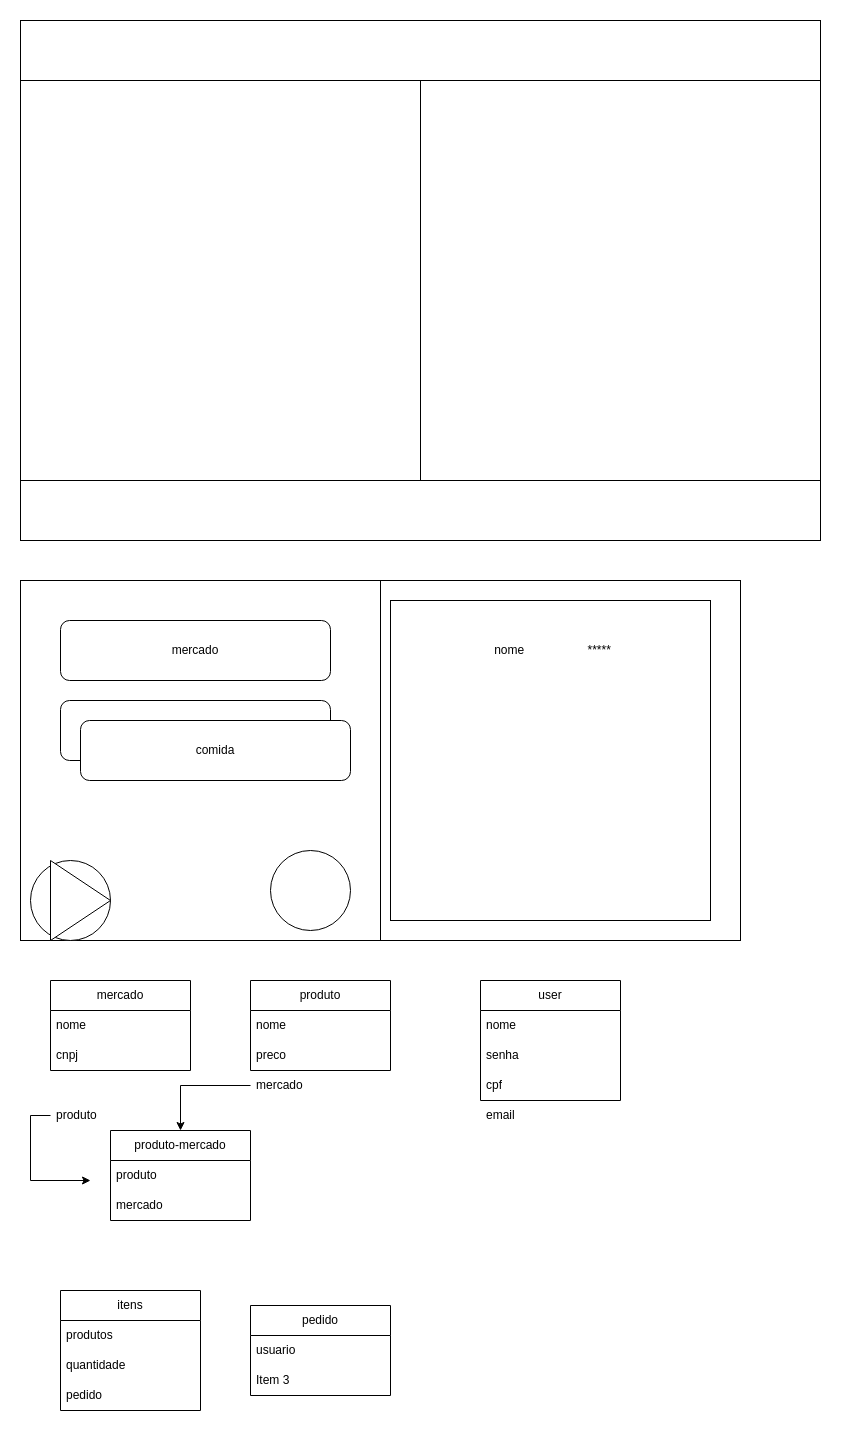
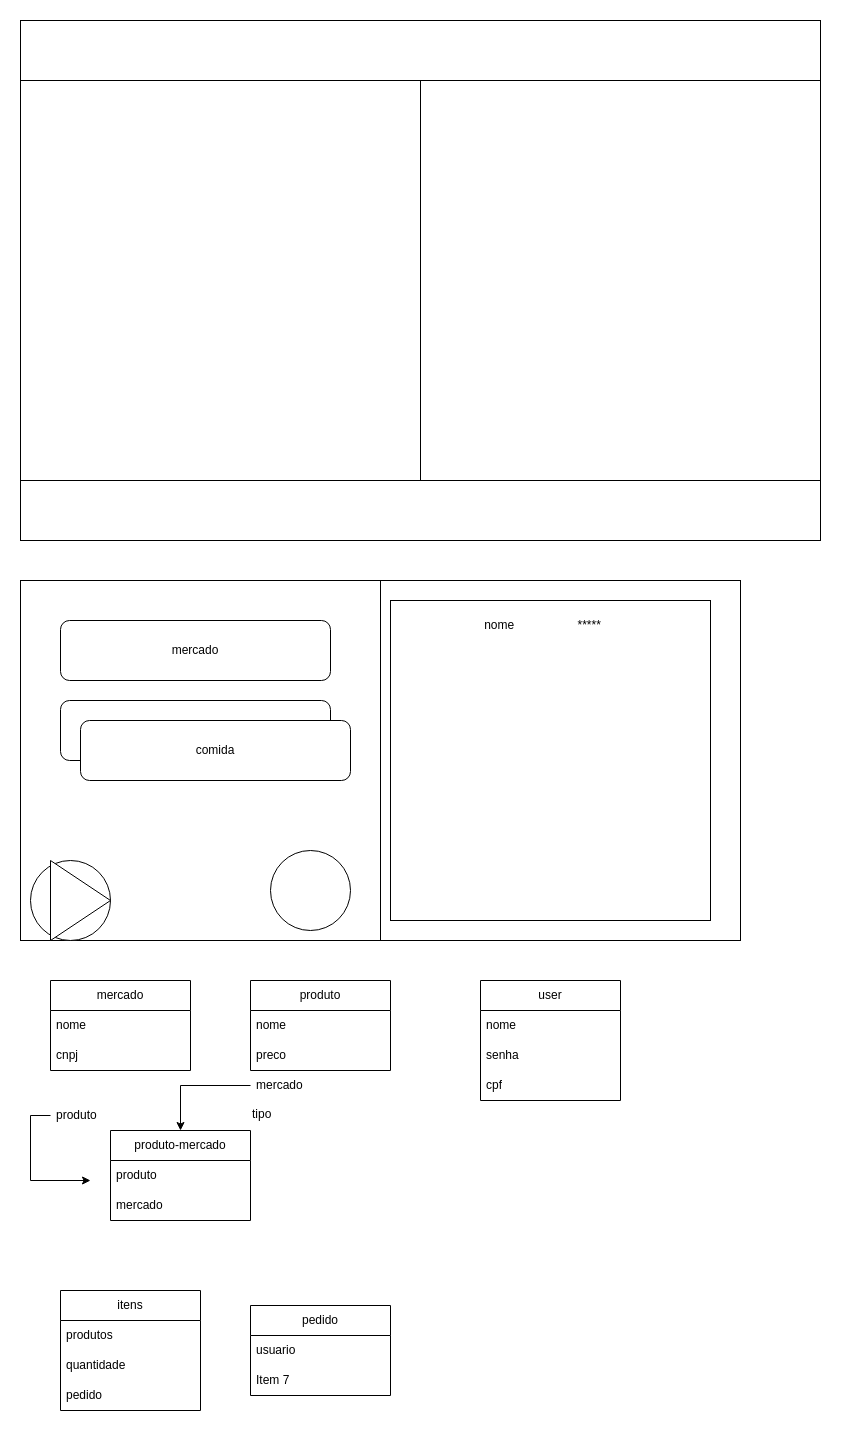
  <mxCell id="0" />
  <mxCell id="1" parent="0" />
  <mxCell id="2" value="" style="whiteSpace=wrap;html=1;aspect=fixed;" vertex="1" parent="1"><mxGeometry y="80" width="400" height="400" as="geometry" x="20" /></mxCell>
  <mxCell id="3" value="" style="whiteSpace=wrap;html=1;aspect=fixed;" vertex="1" parent="1"><mxGeometry x="420" y="80" width="400" height="400" as="geometry" /></mxCell>
  <mxCell id="4" value="" style="rounded=0;whiteSpace=wrap;html=1;" vertex="1" parent="1"><mxGeometry y="20" width="800" height="60" as="geometry" x="20" /></mxCell>
  <mxCell id="5" value="" style="rounded=0;whiteSpace=wrap;html=1;" vertex="1" parent="1"><mxGeometry y="480" width="800" height="60" as="geometry" x="20" /></mxCell>
  <mxCell id="6" value="" style="whiteSpace=wrap;html=1;aspect=fixed;" vertex="1" parent="1"><mxGeometry y="580" width="360" height="360" as="geometry" x="20" /></mxCell>
  <mxCell id="7" value="mercado" style="rounded=1;whiteSpace=wrap;html=1;" vertex="1" parent="1"><mxGeometry x="60" y="620" width="270" height="60" as="geometry" /></mxCell>
  <mxCell id="8" value="comida" style="rounded=1;whiteSpace=wrap;html=1;" vertex="1" parent="1"><mxGeometry x="60" y="700" width="270" height="60" as="geometry" /></mxCell>
  <mxCell id="9" value="" style="whiteSpace=wrap;html=1;aspect=fixed;" vertex="1" parent="1"><mxGeometry x="380" y="580" width="360" height="360" as="geometry" /></mxCell>
  <mxCell id="10" value="" style="ellipse;whiteSpace=wrap;html=1;aspect=fixed;" vertex="1" parent="1"><mxGeometry x="30" y="860" width="80" height="80" as="geometry" /></mxCell>
  <mxCell id="11" value="" style="ellipse;whiteSpace=wrap;html=1;aspect=fixed;" vertex="1" parent="1"><mxGeometry x="270" y="850" width="80" height="80" as="geometry" /></mxCell>
  <mxCell id="12" value="" style="triangle;whiteSpace=wrap;html=1;" vertex="1" parent="1"><mxGeometry x="50" y="860" width="60" height="80" as="geometry" /></mxCell>
  <mxCell id="13" value="" style="rounded=0;whiteSpace=wrap;html=1;" vertex="1" parent="1"><mxGeometry x="390" y="600" width="320" height="320" as="geometry" /></mxCell>
- <mxCell id="14" value="nome&amp;nbsp;&amp;nbsp;&amp;nbsp;&amp;nbsp;&amp;nbsp;&amp;nbsp;&amp;nbsp;&amp;nbsp;&amp;nbsp;&amp;nbsp;&amp;nbsp;&amp;nbsp;&amp;nbsp;&amp;nbsp;&amp;nbsp;&amp;nbsp;&amp;nbsp;&amp;nbsp; *****" style="text;html=1;strokeColor=none;fillColor=none;align=center;verticalAlign=middle;whiteSpace=wrap;rounded=0;" vertex="1" parent="1"><mxGeometry x="425" y="635" width="255" height="30" as="geometry" /></mxCell>
+ <mxCell id="14" value="nome&amp;nbsp;&amp;nbsp;&amp;nbsp;&amp;nbsp;&amp;nbsp;&amp;nbsp;&amp;nbsp;&amp;nbsp;&amp;nbsp;&amp;nbsp;&amp;nbsp;&amp;nbsp;&amp;nbsp;&amp;nbsp;&amp;nbsp;&amp;nbsp;&amp;nbsp;&amp;nbsp; *****" style="text;html=1;strokeColor=none;fillColor=none;align=center;verticalAlign=middle;whiteSpace=wrap;rounded=0;" vertex="1" parent="1"><mxGeometry x="415" y="610" width="255" height="30" as="geometry" /></mxCell>
  <mxCell id="15" value="mercado" style="swimlane;fontStyle=0;childLayout=stackLayout;horizontal=1;startSize=30;horizontalStack=0;resizeParent=1;resizeParentMax=0;resizeLast=0;collapsible=1;marginBottom=0;whiteSpace=wrap;html=1;" vertex="1" parent="1"><mxGeometry x="50" y="980" width="140" height="90" as="geometry" /></mxCell>
  <mxCell id="16" value="nome" style="text;strokeColor=none;fillColor=none;align=left;verticalAlign=middle;spacingLeft=4;spacingRight=4;overflow=hidden;points=[[0,0.5],[1,0.5]];portConstraint=eastwest;rotatable=0;whiteSpace=wrap;html=1;" vertex="1" parent="15"><mxGeometry y="30" width="140" height="30" as="geometry" /></mxCell>
  <mxCell id="17" value="cnpj" style="text;strokeColor=none;fillColor=none;align=left;verticalAlign=middle;spacingLeft=4;spacingRight=4;overflow=hidden;points=[[0,0.5],[1,0.5]];portConstraint=eastwest;rotatable=0;whiteSpace=wrap;html=1;" vertex="1" parent="15"><mxGeometry y="60" width="140" height="30" as="geometry" /></mxCell>
  <mxCell id="18" value="comida" style="rounded=1;whiteSpace=wrap;html=1;" vertex="1" parent="1"><mxGeometry x="80" y="720" width="270" height="60" as="geometry" /></mxCell>
  <mxCell id="19" value="produto" style="swimlane;fontStyle=0;childLayout=stackLayout;horizontal=1;startSize=30;horizontalStack=0;resizeParent=1;resizeParentMax=0;resizeLast=0;collapsible=1;marginBottom=0;whiteSpace=wrap;html=1;" vertex="1" parent="1"><mxGeometry x="250" y="980" width="140" height="90" as="geometry" /></mxCell>
  <mxCell id="20" value="nome" style="text;strokeColor=none;fillColor=none;align=left;verticalAlign=middle;spacingLeft=4;spacingRight=4;overflow=hidden;points=[[0,0.5],[1,0.5]];portConstraint=eastwest;rotatable=0;whiteSpace=wrap;html=1;" vertex="1" parent="19"><mxGeometry y="30" width="140" height="30" as="geometry" /></mxCell>
  <mxCell id="21" value="preco" style="text;strokeColor=none;fillColor=none;align=left;verticalAlign=middle;spacingLeft=4;spacingRight=4;overflow=hidden;points=[[0,0.5],[1,0.5]];portConstraint=eastwest;rotatable=0;whiteSpace=wrap;html=1;" vertex="1" parent="19"><mxGeometry y="60" width="140" height="30" as="geometry" /></mxCell>
  <mxCell id="22" value="" style="edgeStyle=orthogonalEdgeStyle;rounded=0;orthogonalLoop=1;jettySize=auto;html=1;" edge="1" parent="1" source="23" target="37"><mxGeometry relative="1" as="geometry" /></mxCell>
  <mxCell id="23" value="mercado" style="text;strokeColor=none;fillColor=none;align=left;verticalAlign=middle;spacingLeft=4;spacingRight=4;overflow=hidden;points=[[0,0.5],[1,0.5]];portConstraint=eastwest;rotatable=0;whiteSpace=wrap;html=1;" vertex="1" parent="1"><mxGeometry x="250" y="1070" width="140" height="30" as="geometry" /></mxCell>
  <mxCell id="24" value="user" style="swimlane;fontStyle=0;childLayout=stackLayout;horizontal=1;startSize=30;horizontalStack=0;resizeParent=1;resizeParentMax=0;resizeLast=0;collapsible=1;marginBottom=0;whiteSpace=wrap;html=1;" vertex="1" parent="1"><mxGeometry x="480" y="980" width="140" height="120" as="geometry" /></mxCell>
  <mxCell id="25" value="nome" style="text;strokeColor=none;fillColor=none;align=left;verticalAlign=middle;spacingLeft=4;spacingRight=4;overflow=hidden;points=[[0,0.5],[1,0.5]];portConstraint=eastwest;rotatable=0;whiteSpace=wrap;html=1;" vertex="1" parent="24"><mxGeometry y="30" width="140" height="30" as="geometry" /></mxCell>
  <mxCell id="26" value="senha" style="text;strokeColor=none;fillColor=none;align=left;verticalAlign=middle;spacingLeft=4;spacingRight=4;overflow=hidden;points=[[0,0.5],[1,0.5]];portConstraint=eastwest;rotatable=0;whiteSpace=wrap;html=1;" vertex="1" parent="24"><mxGeometry y="60" width="140" height="30" as="geometry" /></mxCell>
  <mxCell id="27" value="cpf" style="text;strokeColor=none;fillColor=none;align=left;verticalAlign=middle;spacingLeft=4;spacingRight=4;overflow=hidden;points=[[0,0.5],[1,0.5]];portConstraint=eastwest;rotatable=0;whiteSpace=wrap;html=1;" vertex="1" parent="24"><mxGeometry y="90" width="140" height="30" as="geometry" /></mxCell>
- <mxCell id="28" value="email" style="text;strokeColor=none;fillColor=none;align=left;verticalAlign=middle;spacingLeft=4;spacingRight=4;overflow=hidden;points=[[0,0.5],[1,0.5]];portConstraint=eastwest;rotatable=0;whiteSpace=wrap;html=1;" vertex="1" parent="1"><mxGeometry x="480" y="1100" width="140" height="30" as="geometry" /></mxCell>
+ <mxCell id="29" value="tipo" style="text;whiteSpace=wrap;html=1;" vertex="1" parent="1"><mxGeometry x="250" y="1100" width="140" height="40" as="geometry" /></mxCell>
  <mxCell id="30" value="itens" style="swimlane;fontStyle=0;childLayout=stackLayout;horizontal=1;startSize=30;horizontalStack=0;resizeParent=1;resizeParentMax=0;resizeLast=0;collapsible=1;marginBottom=0;whiteSpace=wrap;html=1;" vertex="1" parent="1"><mxGeometry x="60" y="1290" width="140" height="120" as="geometry" /></mxCell>
  <mxCell id="31" value="produtos" style="text;strokeColor=none;fillColor=none;align=left;verticalAlign=middle;spacingLeft=4;spacingRight=4;overflow=hidden;points=[[0,0.5],[1,0.5]];portConstraint=eastwest;rotatable=0;whiteSpace=wrap;html=1;" vertex="1" parent="30"><mxGeometry y="30" width="140" height="30" as="geometry" /></mxCell>
  <mxCell id="32" value="quantidade" style="text;strokeColor=none;fillColor=none;align=left;verticalAlign=middle;spacingLeft=4;spacingRight=4;overflow=hidden;points=[[0,0.5],[1,0.5]];portConstraint=eastwest;rotatable=0;whiteSpace=wrap;html=1;" vertex="1" parent="30"><mxGeometry y="60" width="140" height="30" as="geometry" /></mxCell>
  <mxCell id="33" value="pedido" style="text;strokeColor=none;fillColor=none;align=left;verticalAlign=middle;spacingLeft=4;spacingRight=4;overflow=hidden;points=[[0,0.5],[1,0.5]];portConstraint=eastwest;rotatable=0;whiteSpace=wrap;html=1;" vertex="1" parent="30"><mxGeometry y="90" width="140" height="30" as="geometry" /></mxCell>
  <mxCell id="34" value="pedido" style="swimlane;fontStyle=0;childLayout=stackLayout;horizontal=1;startSize=30;horizontalStack=0;resizeParent=1;resizeParentMax=0;resizeLast=0;collapsible=1;marginBottom=0;whiteSpace=wrap;html=1;" vertex="1" parent="1"><mxGeometry x="250" y="1305" width="140" height="90" as="geometry" /></mxCell>
  <mxCell id="35" value="usuario" style="text;strokeColor=none;fillColor=none;align=left;verticalAlign=middle;spacingLeft=4;spacingRight=4;overflow=hidden;points=[[0,0.5],[1,0.5]];portConstraint=eastwest;rotatable=0;whiteSpace=wrap;html=1;" vertex="1" parent="34"><mxGeometry y="30" width="140" height="30" as="geometry" /></mxCell>
- <mxCell id="36" value="Item 3" style="text;strokeColor=none;fillColor=none;align=left;verticalAlign=middle;spacingLeft=4;spacingRight=4;overflow=hidden;points=[[0,0.5],[1,0.5]];portConstraint=eastwest;rotatable=0;whiteSpace=wrap;html=1;" vertex="1" parent="34"><mxGeometry y="60" width="140" height="30" as="geometry" /></mxCell>
+ <mxCell id="36" value="Item 7" style="text;strokeColor=none;fillColor=none;align=left;verticalAlign=middle;spacingLeft=4;spacingRight=4;overflow=hidden;points=[[0,0.5],[1,0.5]];portConstraint=eastwest;rotatable=0;whiteSpace=wrap;html=1;" vertex="1" parent="34"><mxGeometry y="60" width="140" height="30" as="geometry" /></mxCell>
  <mxCell id="37" value="produto-mercado" style="swimlane;fontStyle=0;childLayout=stackLayout;horizontal=1;startSize=30;horizontalStack=0;resizeParent=1;resizeParentMax=0;resizeLast=0;collapsible=1;marginBottom=0;whiteSpace=wrap;html=1;" vertex="1" parent="1"><mxGeometry x="110" y="1130" width="140" height="90" as="geometry" /></mxCell>
  <mxCell id="38" value="produto" style="text;strokeColor=none;fillColor=none;align=left;verticalAlign=middle;spacingLeft=4;spacingRight=4;overflow=hidden;points=[[0,0.5],[1,0.5]];portConstraint=eastwest;rotatable=0;whiteSpace=wrap;html=1;" vertex="1" parent="37"><mxGeometry y="30" width="140" height="30" as="geometry" /></mxCell>
  <mxCell id="39" value="mercado" style="text;strokeColor=none;fillColor=none;align=left;verticalAlign=middle;spacingLeft=4;spacingRight=4;overflow=hidden;points=[[0,0.5],[1,0.5]];portConstraint=eastwest;rotatable=0;whiteSpace=wrap;html=1;" vertex="1" parent="37"><mxGeometry y="60" width="140" height="30" as="geometry" /></mxCell>
  <mxCell id="40" value="" style="edgeStyle=orthogonalEdgeStyle;rounded=0;orthogonalLoop=1;jettySize=auto;html=1;" edge="1" parent="1" source="41"><mxGeometry relative="1" as="geometry"><mxPoint x="90" y="1180" as="targetPoint" /><Array as="points"><mxPoint x="30" y="1115" /><mxPoint x="30" y="1180" /></Array></mxGeometry></mxCell>
  <mxCell id="41" value="produto" style="text;strokeColor=none;fillColor=none;align=left;verticalAlign=middle;spacingLeft=4;spacingRight=4;overflow=hidden;points=[[0,0.5],[1,0.5]];portConstraint=eastwest;rotatable=0;whiteSpace=wrap;html=1;" vertex="1" parent="1"><mxGeometry x="50" y="1100" width="140" height="30" as="geometry" /></mxCell>
